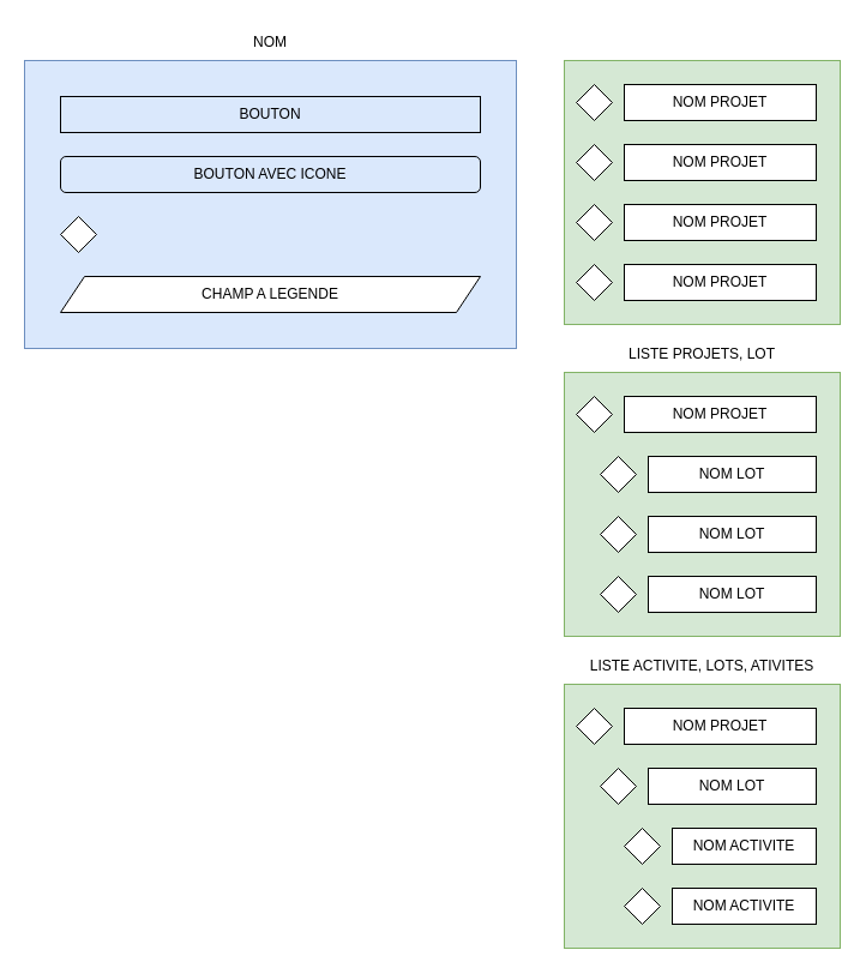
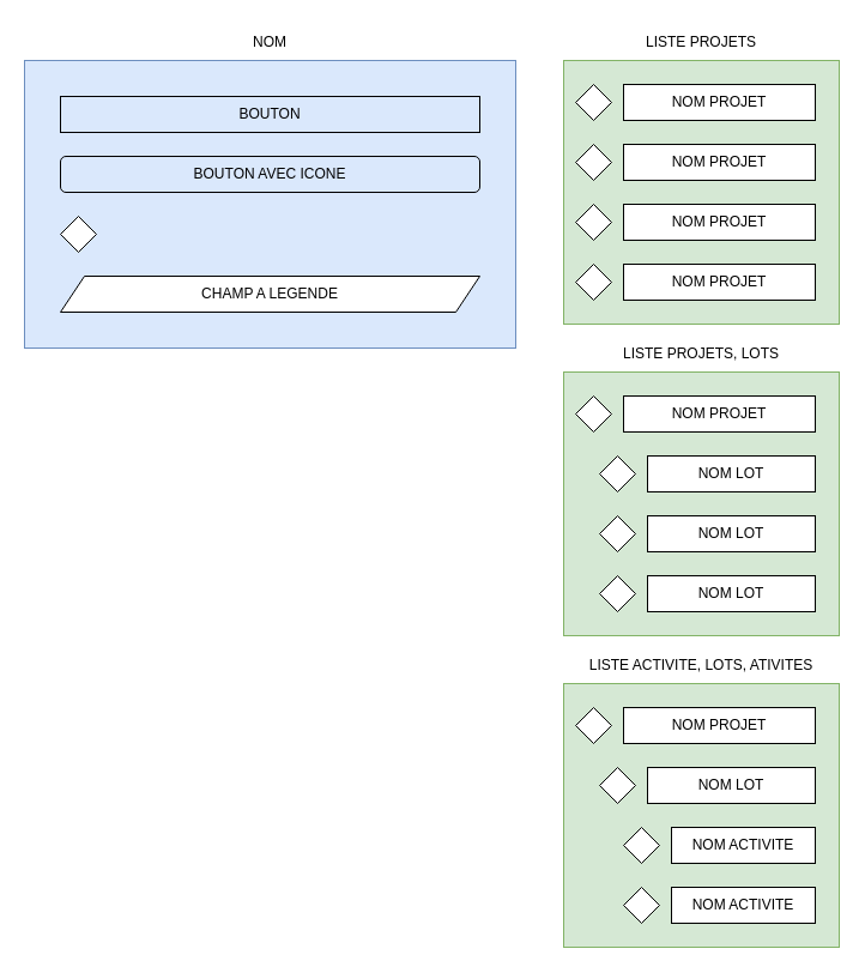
  <mxCell id="0" />
  <mxCell id="1" parent="0" />
  <mxCell id="2" value="" style="rounded=0;whiteSpace=wrap;html=1;fillColor=#d5e8d4;strokeColor=#82b366;" vertex="1" parent="1"><mxGeometry x="470" y="50" width="230" height="220" as="geometry" /></mxCell>
  <mxCell id="3" value="NOM PROJET" style="rounded=0;whiteSpace=wrap;html=1;" vertex="1" parent="1"><mxGeometry x="520" y="70" width="160" height="30" as="geometry" /></mxCell>
  <mxCell id="4" value="NOM PROJET" style="rounded=0;whiteSpace=wrap;html=1;" vertex="1" parent="1"><mxGeometry x="520" y="120" width="160" height="30" as="geometry" /></mxCell>
  <mxCell id="5" value="NOM PROJET" style="rounded=0;whiteSpace=wrap;html=1;" vertex="1" parent="1"><mxGeometry x="520" y="170" width="160" height="30" as="geometry" /></mxCell>
  <mxCell id="6" value="NOM PROJET" style="rounded=0;whiteSpace=wrap;html=1;" vertex="1" parent="1"><mxGeometry x="520" y="220" width="160" height="30" as="geometry" /></mxCell>
+ <mxCell id="7" value="LISTE PROJETS" style="text;html=1;align=center;verticalAlign=middle;whiteSpace=wrap;rounded=0;" vertex="1" parent="1"><mxGeometry x="470" y="20" width="230" height="30" as="geometry" /></mxCell>
  <mxCell id="8" value="" style="rounded=0;whiteSpace=wrap;html=1;fillColor=#d5e8d4;strokeColor=#82b366;" vertex="1" parent="1"><mxGeometry x="470" y="310" width="230" height="220" as="geometry" /></mxCell>
  <mxCell id="9" value="NOM PROJET" style="rounded=0;whiteSpace=wrap;html=1;" vertex="1" parent="1"><mxGeometry x="520" y="330" width="160" height="30" as="geometry" /></mxCell>
  <mxCell id="10" value="NOM LOT" style="rounded=0;whiteSpace=wrap;html=1;" vertex="1" parent="1"><mxGeometry x="540" y="380" width="140" height="30" as="geometry" /></mxCell>
- <mxCell id="11" value="LISTE PROJETS, LOT" style="text;html=1;align=center;verticalAlign=middle;whiteSpace=wrap;rounded=0;" vertex="1" parent="1"><mxGeometry x="470" y="280" width="230" height="30" as="geometry" /></mxCell>
+ <mxCell id="11" value="LISTE PROJETS, LOTS" style="text;html=1;align=center;verticalAlign=middle;whiteSpace=wrap;rounded=0;" vertex="1" parent="1"><mxGeometry x="470" y="280" width="230" height="30" as="geometry" /></mxCell>
  <mxCell id="12" value="NOM LOT" style="rounded=0;whiteSpace=wrap;html=1;" vertex="1" parent="1"><mxGeometry x="540" y="430" width="140" height="30" as="geometry" /></mxCell>
  <mxCell id="13" value="NOM LOT" style="rounded=0;whiteSpace=wrap;html=1;" vertex="1" parent="1"><mxGeometry x="540" y="480" width="140" height="30" as="geometry" /></mxCell>
  <mxCell id="14" value="" style="rounded=0;whiteSpace=wrap;html=1;fillColor=#d5e8d4;strokeColor=#82b366;" vertex="1" parent="1"><mxGeometry x="470" y="570" width="230" height="220" as="geometry" /></mxCell>
  <mxCell id="15" value="NOM PROJET" style="rounded=0;whiteSpace=wrap;html=1;" vertex="1" parent="1"><mxGeometry x="520" y="590" width="160" height="30" as="geometry" /></mxCell>
  <mxCell id="16" value="NOM LOT" style="rounded=0;whiteSpace=wrap;html=1;" vertex="1" parent="1"><mxGeometry x="540" y="640" width="140" height="30" as="geometry" /></mxCell>
  <mxCell id="17" value="LISTE ACTIVITE, LOTS, ATIVITES" style="text;html=1;align=center;verticalAlign=middle;whiteSpace=wrap;rounded=0;" vertex="1" parent="1"><mxGeometry x="470" y="540" width="230" height="30" as="geometry" /></mxCell>
  <mxCell id="18" value="NOM ACTIVITE" style="rounded=0;whiteSpace=wrap;html=1;" vertex="1" parent="1"><mxGeometry x="560" y="690" width="120" height="30" as="geometry" /></mxCell>
  <mxCell id="19" value="NOM ACTIVITE" style="rounded=0;whiteSpace=wrap;html=1;" vertex="1" parent="1"><mxGeometry x="560" y="740" width="120" height="30" as="geometry" /></mxCell>
  <mxCell id="20" value="" style="rounded=0;whiteSpace=wrap;html=1;fillColor=#dae8fc;strokeColor=#6c8ebf;" vertex="1" parent="1"><mxGeometry x="20" y="50" width="410" height="240" as="geometry" /></mxCell>
  <mxCell id="21" value="BOUTON" style="rounded=0;whiteSpace=wrap;html=1;fillColor=#dae8fc;" vertex="1" parent="1"><mxGeometry x="50" y="80" width="350" height="30" as="geometry" /></mxCell>
  <mxCell id="22" value="BOUTON AVEC ICONE" style="rounded=1;whiteSpace=wrap;html=1;fillColor=#dae8fc;" vertex="1" parent="1"><mxGeometry x="50" y="130" width="350" height="30" as="geometry" /></mxCell>
  <mxCell id="23" value="" style="rhombus;whiteSpace=wrap;html=1;" vertex="1" parent="1"><mxGeometry x="480" y="70" width="30" height="30" as="geometry" /></mxCell>
  <mxCell id="24" value="" style="rhombus;whiteSpace=wrap;html=1;" vertex="1" parent="1"><mxGeometry x="480" y="120" width="30" height="30" as="geometry" /></mxCell>
  <mxCell id="25" value="" style="rhombus;whiteSpace=wrap;html=1;" vertex="1" parent="1"><mxGeometry x="480" y="170" width="30" height="30" as="geometry" /></mxCell>
  <mxCell id="26" value="" style="rhombus;whiteSpace=wrap;html=1;" vertex="1" parent="1"><mxGeometry x="480" y="220" width="30" height="30" as="geometry" /></mxCell>
  <mxCell id="27" value="" style="rhombus;whiteSpace=wrap;html=1;" vertex="1" parent="1"><mxGeometry x="480" y="330" width="30" height="30" as="geometry" /></mxCell>
  <mxCell id="28" value="" style="rhombus;whiteSpace=wrap;html=1;" vertex="1" parent="1"><mxGeometry x="500" y="380" width="30" height="30" as="geometry" /></mxCell>
  <mxCell id="29" value="" style="rhombus;whiteSpace=wrap;html=1;" vertex="1" parent="1"><mxGeometry x="500" y="430" width="30" height="30" as="geometry" /></mxCell>
  <mxCell id="30" value="" style="rhombus;whiteSpace=wrap;html=1;" vertex="1" parent="1"><mxGeometry x="500" y="480" width="30" height="30" as="geometry" /></mxCell>
  <mxCell id="31" value="" style="rhombus;whiteSpace=wrap;html=1;" vertex="1" parent="1"><mxGeometry x="480" y="590" width="30" height="30" as="geometry" /></mxCell>
  <mxCell id="32" value="" style="rhombus;whiteSpace=wrap;html=1;" vertex="1" parent="1"><mxGeometry x="500" y="640" width="30" height="30" as="geometry" /></mxCell>
  <mxCell id="33" value="" style="rhombus;whiteSpace=wrap;html=1;" vertex="1" parent="1"><mxGeometry x="520" y="740" width="30" height="30" as="geometry" /></mxCell>
  <mxCell id="34" value="" style="rhombus;whiteSpace=wrap;html=1;" vertex="1" parent="1"><mxGeometry x="520" y="690" width="30" height="30" as="geometry" /></mxCell>
  <mxCell id="35" value="" style="rhombus;whiteSpace=wrap;html=1;" vertex="1" parent="1"><mxGeometry x="50" y="180" width="30" height="30" as="geometry" /></mxCell>
  <mxCell id="36" value="CHAMP A LEGENDE" style="shape=parallelogram;perimeter=parallelogramPerimeter;whiteSpace=wrap;html=1;fixedSize=1;" vertex="1" parent="1"><mxGeometry x="50" y="230" width="350" height="30" as="geometry" /></mxCell>
  <mxCell id="37" value="NOM" style="text;html=1;align=center;verticalAlign=middle;whiteSpace=wrap;rounded=0;" vertex="1" parent="1"><mxGeometry x="20" y="20" width="410" height="30" as="geometry" /></mxCell>
